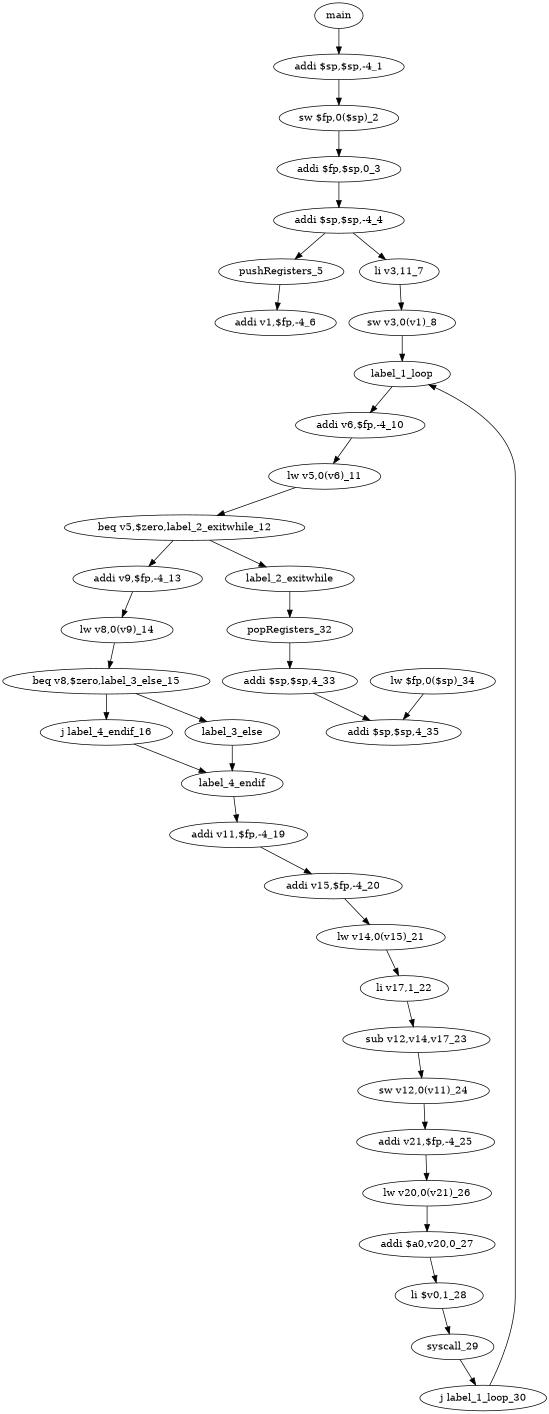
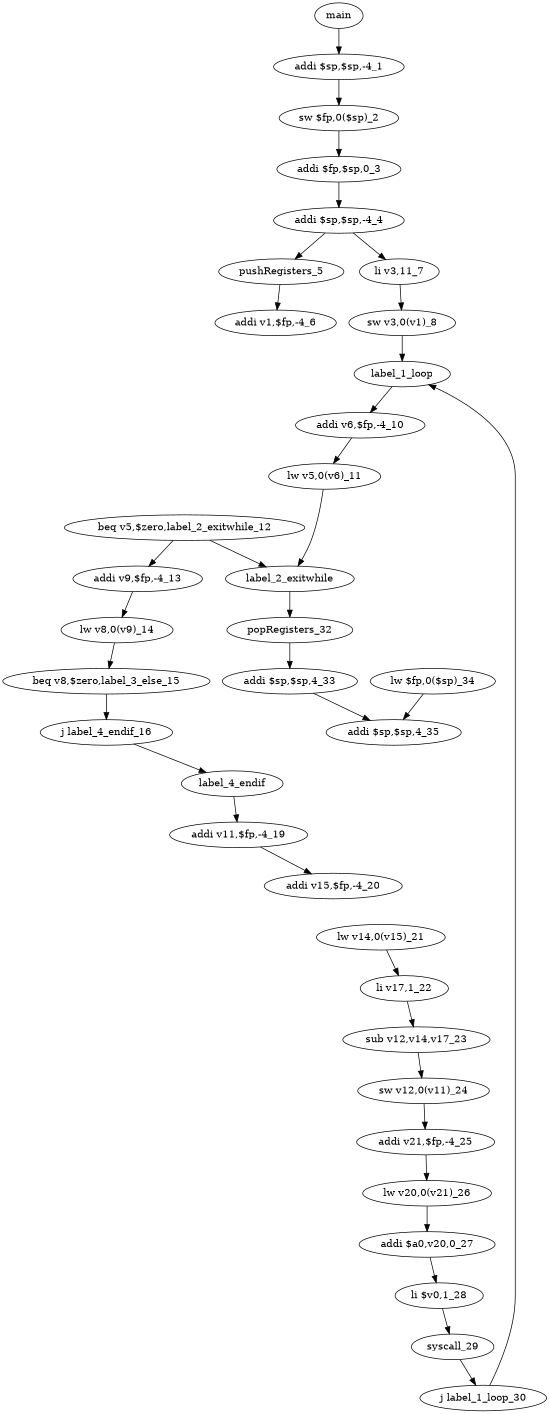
  digraph {
    main
    "addi $sp,$sp,-4_1"
    "sw $fp,0($sp)_2"
    "addi $fp,$sp,0_3"
    "addi $sp,$sp,-4_4"
    pushRegisters_5
    "li v3,11_7"
    "addi v1,$fp,-4_6"
    "sw v3,0(v1)_8"
    label_1_loop
    "addi v6,$fp,-4_10"
    "lw v5,0(v6)_11"
    "beq v5,$zero,label_2_exitwhile_12"
    "addi v9,$fp,-4_13"
    label_2_exitwhile
    "lw v8,0(v9)_14"
    popRegisters_32
    "beq v8,$zero,label_3_else_15"
    "j label_4_endif_16"
-   label_3_else
    label_4_endif
    "addi v11,$fp,-4_19"
    "addi v15,$fp,-4_20"
    "lw v14,0(v15)_21"
    "li v17,1_22"
    "sub v12,v14,v17_23"
    "sw v12,0(v11)_24"
    "addi v21,$fp,-4_25"
    "lw v20,0(v21)_26"
    "addi $a0,v20,0_27"
    "li $v0,1_28"
    syscall_29
    "j label_1_loop_30"
    "addi $sp,$sp,4_33"
    "addi $sp,$sp,4_35"
    "lw $fp,0($sp)_34"
    main -> "addi $sp,$sp,-4_1"
    "addi $sp,$sp,-4_1" -> "sw $fp,0($sp)_2"
    "sw $fp,0($sp)_2" -> "addi $fp,$sp,0_3"
    "addi $fp,$sp,0_3" -> "addi $sp,$sp,-4_4"
    "addi $sp,$sp,-4_4" -> pushRegisters_5
    "addi $sp,$sp,-4_4" -> "li v3,11_7"
    pushRegisters_5 -> "addi v1,$fp,-4_6"
    "li v3,11_7" -> "sw v3,0(v1)_8"
    "sw v3,0(v1)_8" -> label_1_loop
    label_1_loop -> "addi v6,$fp,-4_10"
    "addi v6,$fp,-4_10" -> "lw v5,0(v6)_11"
-   "lw v5,0(v6)_11" -> "beq v5,$zero,label_2_exitwhile_12"
+   "lw v5,0(v6)_11" -> label_2_exitwhile
    "beq v5,$zero,label_2_exitwhile_12" -> "addi v9,$fp,-4_13"
    "beq v5,$zero,label_2_exitwhile_12" -> label_2_exitwhile
    "addi v9,$fp,-4_13" -> "lw v8,0(v9)_14"
    label_2_exitwhile -> popRegisters_32
    "lw v8,0(v9)_14" -> "beq v8,$zero,label_3_else_15"
    popRegisters_32 -> "addi $sp,$sp,4_33"
    "beq v8,$zero,label_3_else_15" -> "j label_4_endif_16"
-   "beq v8,$zero,label_3_else_15" -> label_3_else
    "j label_4_endif_16" -> label_4_endif
-   label_3_else -> label_4_endif
    label_4_endif -> "addi v11,$fp,-4_19"
    "addi v11,$fp,-4_19" -> "addi v15,$fp,-4_20"
-   "addi v15,$fp,-4_20" -> "lw v14,0(v15)_21"
    "lw v14,0(v15)_21" -> "li v17,1_22"
    "li v17,1_22" -> "sub v12,v14,v17_23"
    "sub v12,v14,v17_23" -> "sw v12,0(v11)_24"
    "sw v12,0(v11)_24" -> "addi v21,$fp,-4_25"
    "addi v21,$fp,-4_25" -> "lw v20,0(v21)_26"
    "lw v20,0(v21)_26" -> "addi $a0,v20,0_27"
    "addi $a0,v20,0_27" -> "li $v0,1_28"
    "li $v0,1_28" -> syscall_29
    syscall_29 -> "j label_1_loop_30"
    "j label_1_loop_30" -> label_1_loop
    "addi $sp,$sp,4_33" -> "addi $sp,$sp,4_35"
    "lw $fp,0($sp)_34" -> "addi $sp,$sp,4_35"
  }
